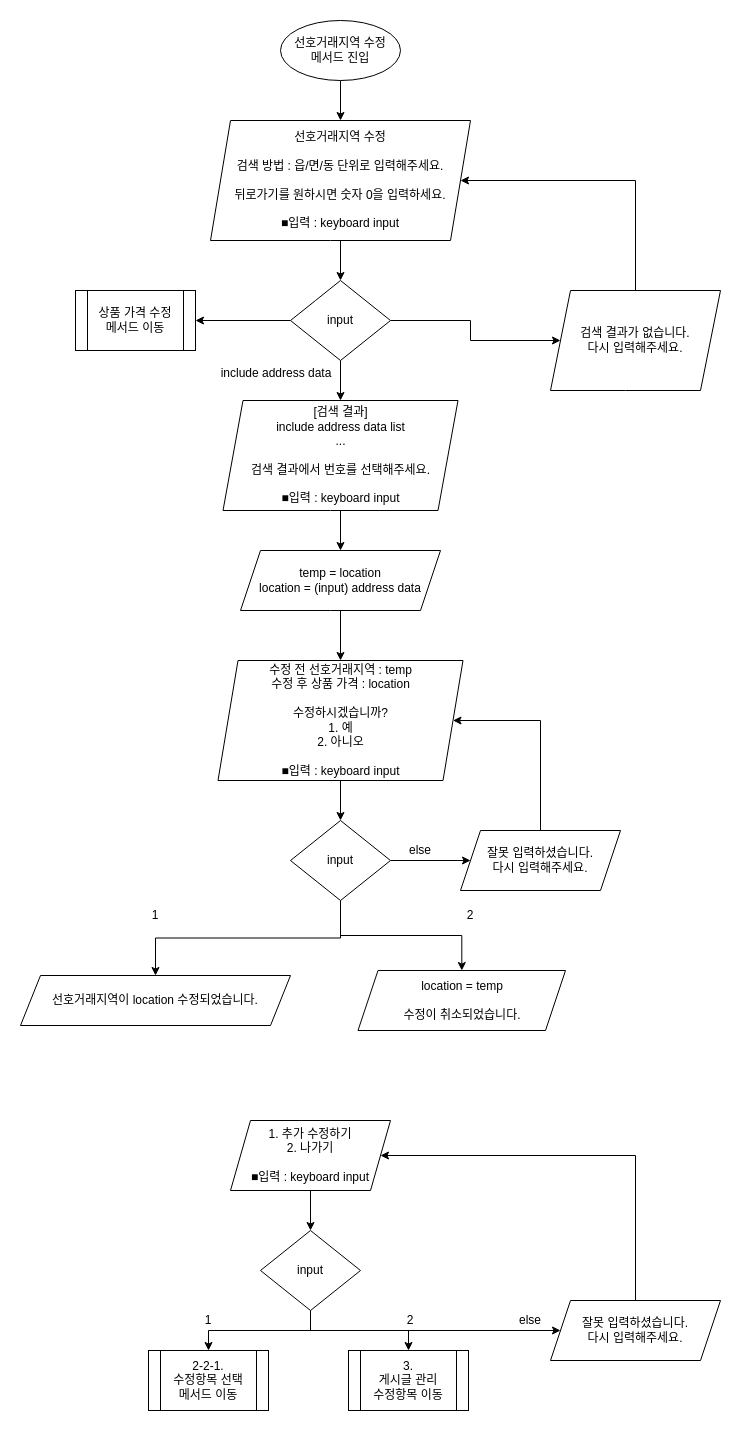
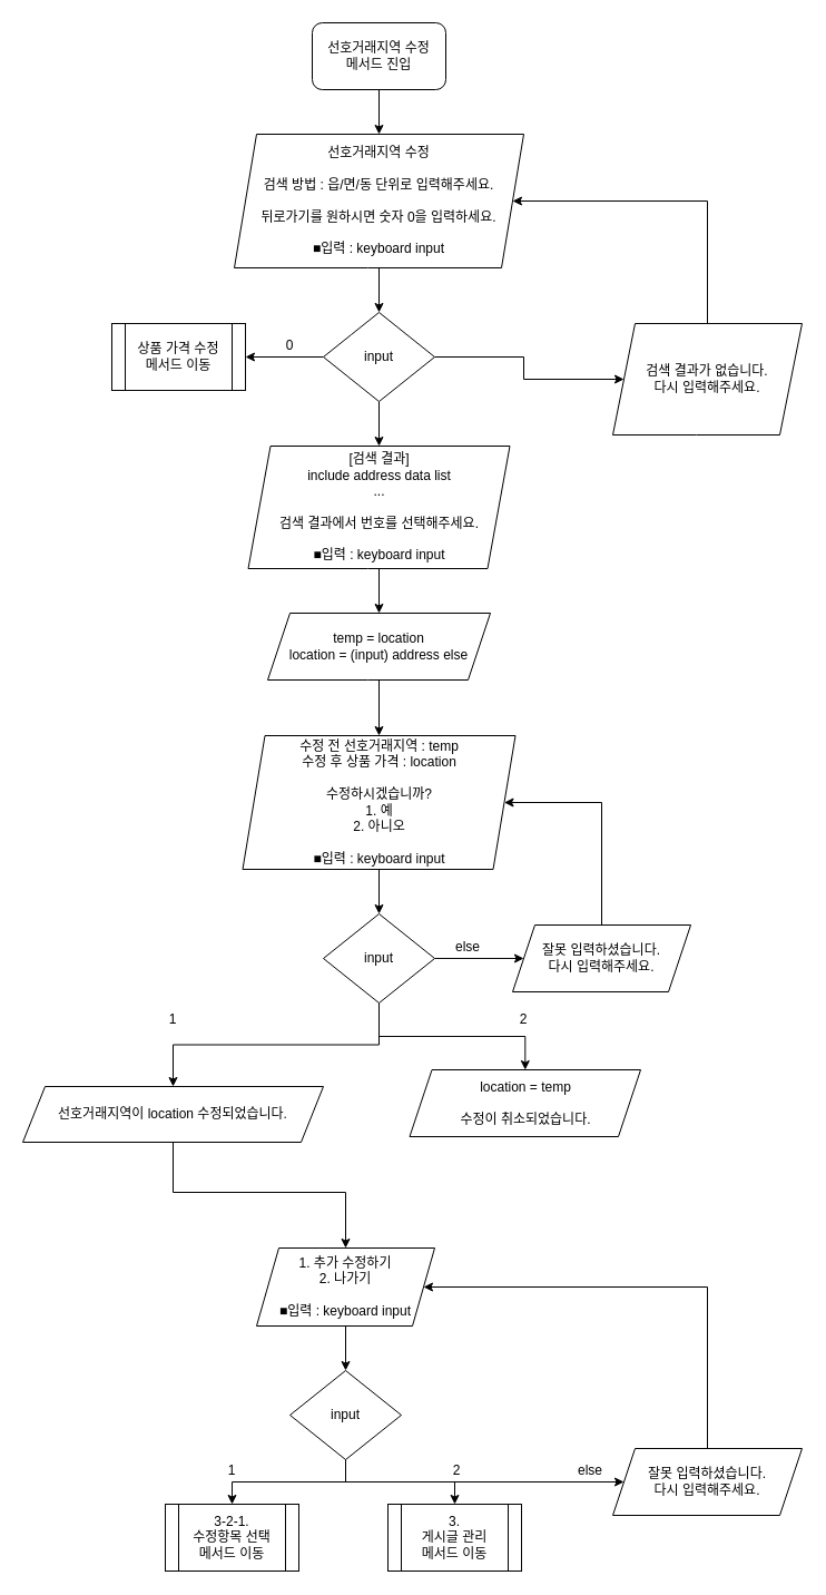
  <mxCell id="0" />
  <mxCell id="1" parent="0" />
  <mxCell id="2" value="" style="edgeStyle=orthogonalEdgeStyle;rounded=0;orthogonalLoop=1;jettySize=auto;html=1;" edge="1" parent="1" source="3" target="5"><mxGeometry relative="1" as="geometry" /></mxCell>
- <mxCell id="3" value="선호거래지역 수정&lt;br&gt;메서드 진입" style="ellipse;whiteSpace=wrap;html=1;" vertex="1" parent="1"><mxGeometry x="280" y="20" width="120" height="60" as="geometry" /></mxCell>
+ <mxCell id="3" value="선호거래지역 수정&lt;br&gt;메서드 진입" style="rounded=1;whiteSpace=wrap;html=1;" vertex="1" parent="1"><mxGeometry x="280" y="20" width="120" height="60" as="geometry" /></mxCell>
  <mxCell id="4" value="" style="edgeStyle=orthogonalEdgeStyle;rounded=0;orthogonalLoop=1;jettySize=auto;html=1;" edge="1" parent="1" source="5" target="9"><mxGeometry relative="1" as="geometry" /></mxCell>
  <mxCell id="5" value="선호거래지역 수정&lt;br&gt;&lt;br&gt;검색 방법 : 읍/면/동 단위로 입력해주세요.&lt;br&gt;&lt;br&gt;뒤로가기를 원하시면 숫자 0을 입력하세요.&lt;br&gt;&lt;br&gt;■입력 : keyboard input" style="shape=parallelogram;perimeter=parallelogramPerimeter;whiteSpace=wrap;html=1;fixedSize=1;rounded=1;arcSize=0;" vertex="1" parent="1"><mxGeometry x="210" y="120" width="260" height="120" as="geometry" /></mxCell>
  <mxCell id="6" value="" style="edgeStyle=orthogonalEdgeStyle;rounded=0;orthogonalLoop=1;jettySize=auto;html=1;" edge="1" parent="1" source="9" target="11"><mxGeometry relative="1" as="geometry" /></mxCell>
  <mxCell id="7" value="" style="edgeStyle=orthogonalEdgeStyle;rounded=0;orthogonalLoop=1;jettySize=auto;html=1;" edge="1" parent="1" source="9" target="12"><mxGeometry relative="1" as="geometry" /></mxCell>
  <mxCell id="8" value="" style="edgeStyle=orthogonalEdgeStyle;rounded=0;orthogonalLoop=1;jettySize=auto;html=1;" edge="1" parent="1" source="9" target="15"><mxGeometry relative="1" as="geometry" /></mxCell>
  <mxCell id="9" value="input" style="rhombus;whiteSpace=wrap;html=1;rounded=1;arcSize=0;" vertex="1" parent="1"><mxGeometry x="290" y="280" width="100" height="80" as="geometry" /></mxCell>
  <mxCell id="10" style="edgeStyle=orthogonalEdgeStyle;rounded=0;orthogonalLoop=1;jettySize=auto;html=1;exitX=0.5;exitY=0;exitDx=0;exitDy=0;entryX=1;entryY=0.5;entryDx=0;entryDy=0;" edge="1" parent="1" source="11" target="5"><mxGeometry relative="1" as="geometry"><Array as="points"><mxPoint x="635" y="180" /></Array></mxGeometry></mxCell>
  <mxCell id="11" value="검색 결과가 없습니다.&lt;br&gt;다시 입력해주세요." style="shape=parallelogram;perimeter=parallelogramPerimeter;whiteSpace=wrap;html=1;fixedSize=1;rounded=1;arcSize=0;" vertex="1" parent="1"><mxGeometry x="550" y="290" width="170" height="100" as="geometry" /></mxCell>
- <mxCell id="12" value="상품 가격 수정&lt;br&gt;메서드 이동" style="shape=process;whiteSpace=wrap;html=1;backgroundOutline=1;rounded=1;arcSize=0;" vertex="1" parent="1"><mxGeometry x="75" y="290" width="120" height="60" as="geometry" /></mxCell>
+ <mxCell id="12" value="상품 가격 수정&lt;br&gt;메서드 이동" style="shape=process;whiteSpace=wrap;html=1;backgroundOutline=1;rounded=1;arcSize=0;" vertex="1" parent="1"><mxGeometry x="100" y="290" width="120" height="60" as="geometry" /></mxCell>
+ <mxCell id="13" value="0" style="text;html=1;strokeColor=none;fillColor=none;align=center;verticalAlign=middle;whiteSpace=wrap;rounded=0;" vertex="1" parent="1"><mxGeometry x="240" y="300" width="40" height="20" as="geometry" /></mxCell>
  <mxCell id="14" value="" style="edgeStyle=orthogonalEdgeStyle;rounded=0;orthogonalLoop=1;jettySize=auto;html=1;" edge="1" parent="1" source="15" target="45"><mxGeometry relative="1" as="geometry"><mxPoint x="340" y="560" as="targetPoint" /></mxGeometry></mxCell>
  <mxCell id="15" value="[검색 결과]&lt;br&gt;include address data list&lt;br&gt;...&lt;br&gt;&lt;br&gt;검색 결과에서 번호를 선택해주세요.&lt;br&gt;&lt;br&gt;■입력 : keyboard input" style="shape=parallelogram;perimeter=parallelogramPerimeter;whiteSpace=wrap;html=1;fixedSize=1;rounded=1;arcSize=0;" vertex="1" parent="1"><mxGeometry x="222.5" y="400" width="235" height="110" as="geometry" /></mxCell>
- <mxCell id="16" value="include address data" style="text;html=1;strokeColor=none;fillColor=none;align=center;verticalAlign=middle;whiteSpace=wrap;rounded=0;" vertex="1" parent="1"><mxGeometry x="216" y="363" width="120" height="20" as="geometry" /></mxCell>
  <mxCell id="17" value="" style="edgeStyle=orthogonalEdgeStyle;rounded=0;orthogonalLoop=1;jettySize=auto;html=1;" edge="1" parent="1" source="18" target="22"><mxGeometry relative="1" as="geometry" /></mxCell>
  <mxCell id="18" value="수정 전 선호거래지역 : temp&lt;br&gt;수정 후 상품 가격 : location&lt;br&gt;&lt;br&gt;수정하시겠습니까?&lt;br&gt;1. 예&lt;br&gt;2. 아니오&lt;br&gt;&lt;br&gt;■입력 : keyboard input" style="shape=parallelogram;perimeter=parallelogramPerimeter;whiteSpace=wrap;html=1;fixedSize=1;" vertex="1" parent="1"><mxGeometry x="217.5" y="660" width="245" height="120" as="geometry" /></mxCell>
  <mxCell id="19" value="" style="edgeStyle=orthogonalEdgeStyle;rounded=0;orthogonalLoop=1;jettySize=auto;html=1;" edge="1" parent="1" source="22" target="24"><mxGeometry relative="1" as="geometry" /></mxCell>
  <mxCell id="20" style="edgeStyle=orthogonalEdgeStyle;rounded=0;orthogonalLoop=1;jettySize=auto;html=1;exitX=0.5;exitY=1;exitDx=0;exitDy=0;" edge="1" parent="1" source="22" target="27"><mxGeometry relative="1" as="geometry" /></mxCell>
  <mxCell id="21" style="edgeStyle=orthogonalEdgeStyle;rounded=0;orthogonalLoop=1;jettySize=auto;html=1;exitX=0.5;exitY=1;exitDx=0;exitDy=0;" edge="1" parent="1" source="22" target="28"><mxGeometry relative="1" as="geometry" /></mxCell>
  <mxCell id="22" value="input" style="rhombus;whiteSpace=wrap;html=1;" vertex="1" parent="1"><mxGeometry x="290" y="820" width="100" height="80" as="geometry" /></mxCell>
  <mxCell id="23" style="edgeStyle=orthogonalEdgeStyle;rounded=0;orthogonalLoop=1;jettySize=auto;html=1;exitX=0.5;exitY=0;exitDx=0;exitDy=0;entryX=1;entryY=0.5;entryDx=0;entryDy=0;" edge="1" parent="1" source="24" target="18"><mxGeometry relative="1" as="geometry"><Array as="points"><mxPoint x="540" y="720" /></Array></mxGeometry></mxCell>
  <mxCell id="24" value="잘못 입력하셨습니다.&lt;br&gt;다시 입력해주세요." style="shape=parallelogram;perimeter=parallelogramPerimeter;whiteSpace=wrap;html=1;fixedSize=1;" vertex="1" parent="1"><mxGeometry x="460" y="830" width="160" height="60" as="geometry" /></mxCell>
  <mxCell id="25" value="else" style="text;html=1;strokeColor=none;fillColor=none;align=center;verticalAlign=middle;whiteSpace=wrap;rounded=0;" vertex="1" parent="1"><mxGeometry x="400" y="840" width="40" height="20" as="geometry" /></mxCell>
+ <mxCell id="26" style="edgeStyle=orthogonalEdgeStyle;rounded=0;orthogonalLoop=1;jettySize=auto;html=1;exitX=0.5;exitY=1;exitDx=0;exitDy=0;" edge="1" parent="1" source="27" target="30"><mxGeometry relative="1" as="geometry"><Array as="points"><mxPoint x="155" y="1070" /><mxPoint x="310" y="1070" /></Array></mxGeometry></mxCell>
  <mxCell id="27" value="선호거래지역이 location 수정되었습니다." style="shape=parallelogram;perimeter=parallelogramPerimeter;whiteSpace=wrap;html=1;fixedSize=1;" vertex="1" parent="1"><mxGeometry x="20" y="975" width="270" height="50" as="geometry" /></mxCell>
- <mxCell id="28" value="location = temp&lt;br&gt;&lt;br&gt;수정이 취소되었습니다." style="shape=parallelogram;perimeter=parallelogramPerimeter;whiteSpace=wrap;html=1;fixedSize=1;" vertex="1" parent="1"><mxGeometry x="357.5" y="970" width="207.5" height="60" as="geometry" /></mxCell>
+ <mxCell id="28" value="location = temp&lt;br&gt;&lt;br&gt;수정이 취소되었습니다." style="shape=parallelogram;perimeter=parallelogramPerimeter;whiteSpace=wrap;html=1;fixedSize=1;" vertex="1" parent="1"><mxGeometry x="367.5" y="960" width="207.5" height="60" as="geometry" /></mxCell>
  <mxCell id="29" value="" style="edgeStyle=orthogonalEdgeStyle;rounded=0;orthogonalLoop=1;jettySize=auto;html=1;" edge="1" parent="1" source="30" target="34"><mxGeometry relative="1" as="geometry" /></mxCell>
  <mxCell id="30" value="1. 추가 수정하기&lt;br&gt;2. 나가기&lt;br&gt;&lt;br&gt;■입력 : keyboard input" style="shape=parallelogram;perimeter=parallelogramPerimeter;whiteSpace=wrap;html=1;fixedSize=1;" vertex="1" parent="1"><mxGeometry x="230" y="1120" width="160" height="70" as="geometry" /></mxCell>
  <mxCell id="31" style="edgeStyle=orthogonalEdgeStyle;rounded=0;orthogonalLoop=1;jettySize=auto;html=1;exitX=0.5;exitY=1;exitDx=0;exitDy=0;" edge="1" parent="1" source="34" target="35"><mxGeometry relative="1" as="geometry" /></mxCell>
  <mxCell id="32" style="edgeStyle=orthogonalEdgeStyle;rounded=0;orthogonalLoop=1;jettySize=auto;html=1;exitX=0.5;exitY=1;exitDx=0;exitDy=0;" edge="1" parent="1" source="34" target="36"><mxGeometry relative="1" as="geometry" /></mxCell>
  <mxCell id="33" style="edgeStyle=orthogonalEdgeStyle;rounded=0;orthogonalLoop=1;jettySize=auto;html=1;exitX=0.5;exitY=1;exitDx=0;exitDy=0;" edge="1" parent="1" source="34" target="38"><mxGeometry relative="1" as="geometry" /></mxCell>
  <mxCell id="34" value="input" style="rhombus;whiteSpace=wrap;html=1;" vertex="1" parent="1"><mxGeometry x="260" y="1230" width="100" height="80" as="geometry" /></mxCell>
- <mxCell id="35" value="2-2-1.&lt;br&gt;수정항목 선택&lt;br&gt;메서드 이동" style="shape=process;whiteSpace=wrap;html=1;backgroundOutline=1;" vertex="1" parent="1"><mxGeometry x="148" y="1350" width="120" height="60" as="geometry" /></mxCell>
- <mxCell id="36" value="3.&lt;br&gt;게시글 관리&lt;br&gt;수정항목 이동" style="shape=process;whiteSpace=wrap;html=1;backgroundOutline=1;" vertex="1" parent="1"><mxGeometry x="348" y="1350" width="120" height="60" as="geometry" /></mxCell>
+ <mxCell id="35" value="3-2-1.&lt;br&gt;수정항목 선택&lt;br&gt;메서드 이동" style="shape=process;whiteSpace=wrap;html=1;backgroundOutline=1;" vertex="1" parent="1"><mxGeometry x="148" y="1350" width="120" height="60" as="geometry" /></mxCell>
+ <mxCell id="36" value="3.&lt;br&gt;게시글 관리&lt;br&gt;메서드 이동" style="shape=process;whiteSpace=wrap;html=1;backgroundOutline=1;" vertex="1" parent="1"><mxGeometry x="348" y="1350" width="120" height="60" as="geometry" /></mxCell>
  <mxCell id="37" style="edgeStyle=orthogonalEdgeStyle;rounded=0;orthogonalLoop=1;jettySize=auto;html=1;exitX=0.5;exitY=0;exitDx=0;exitDy=0;entryX=1;entryY=0.5;entryDx=0;entryDy=0;" edge="1" parent="1" source="38" target="30"><mxGeometry relative="1" as="geometry"><Array as="points"><mxPoint x="635" y="1155" /></Array></mxGeometry></mxCell>
  <mxCell id="38" value="잘못 입력하셨습니다.&lt;br&gt;다시 입력해주세요." style="shape=parallelogram;perimeter=parallelogramPerimeter;whiteSpace=wrap;html=1;fixedSize=1;" vertex="1" parent="1"><mxGeometry x="550" y="1300" width="170" height="60" as="geometry" /></mxCell>
  <mxCell id="39" value="1" style="text;html=1;strokeColor=none;fillColor=none;align=center;verticalAlign=middle;whiteSpace=wrap;rounded=0;" vertex="1" parent="1"><mxGeometry x="135" y="905" width="40" height="20" as="geometry" /></mxCell>
  <mxCell id="40" value="2" style="text;html=1;strokeColor=none;fillColor=none;align=center;verticalAlign=middle;whiteSpace=wrap;rounded=0;" vertex="1" parent="1"><mxGeometry x="450" y="905" width="40" height="20" as="geometry" /></mxCell>
  <mxCell id="41" value="1" style="text;html=1;strokeColor=none;fillColor=none;align=center;verticalAlign=middle;whiteSpace=wrap;rounded=0;" vertex="1" parent="1"><mxGeometry x="188" y="1310" width="40" height="20" as="geometry" /></mxCell>
  <mxCell id="42" value="2" style="text;html=1;strokeColor=none;fillColor=none;align=center;verticalAlign=middle;whiteSpace=wrap;rounded=0;" vertex="1" parent="1"><mxGeometry x="390" y="1310" width="40" height="20" as="geometry" /></mxCell>
  <mxCell id="43" value="else" style="text;html=1;strokeColor=none;fillColor=none;align=center;verticalAlign=middle;whiteSpace=wrap;rounded=0;" vertex="1" parent="1"><mxGeometry x="510" y="1310" width="40" height="20" as="geometry" /></mxCell>
  <mxCell id="44" value="" style="edgeStyle=orthogonalEdgeStyle;rounded=0;orthogonalLoop=1;jettySize=auto;html=1;" edge="1" parent="1" source="45" target="18"><mxGeometry relative="1" as="geometry" /></mxCell>
- <mxCell id="45" value="temp = location&lt;br&gt;location = (input) address data" style="shape=parallelogram;perimeter=parallelogramPerimeter;whiteSpace=wrap;html=1;fixedSize=1;rounded=1;arcSize=0;" vertex="1" parent="1"><mxGeometry x="240" y="550" width="200" height="60" as="geometry" /></mxCell>
+ <mxCell id="45" value="temp = location&lt;br&gt;location = (input) address else" style="shape=parallelogram;perimeter=parallelogramPerimeter;whiteSpace=wrap;html=1;fixedSize=1;rounded=1;arcSize=0;" vertex="1" parent="1"><mxGeometry x="240" y="550" width="200" height="60" as="geometry" /></mxCell>
